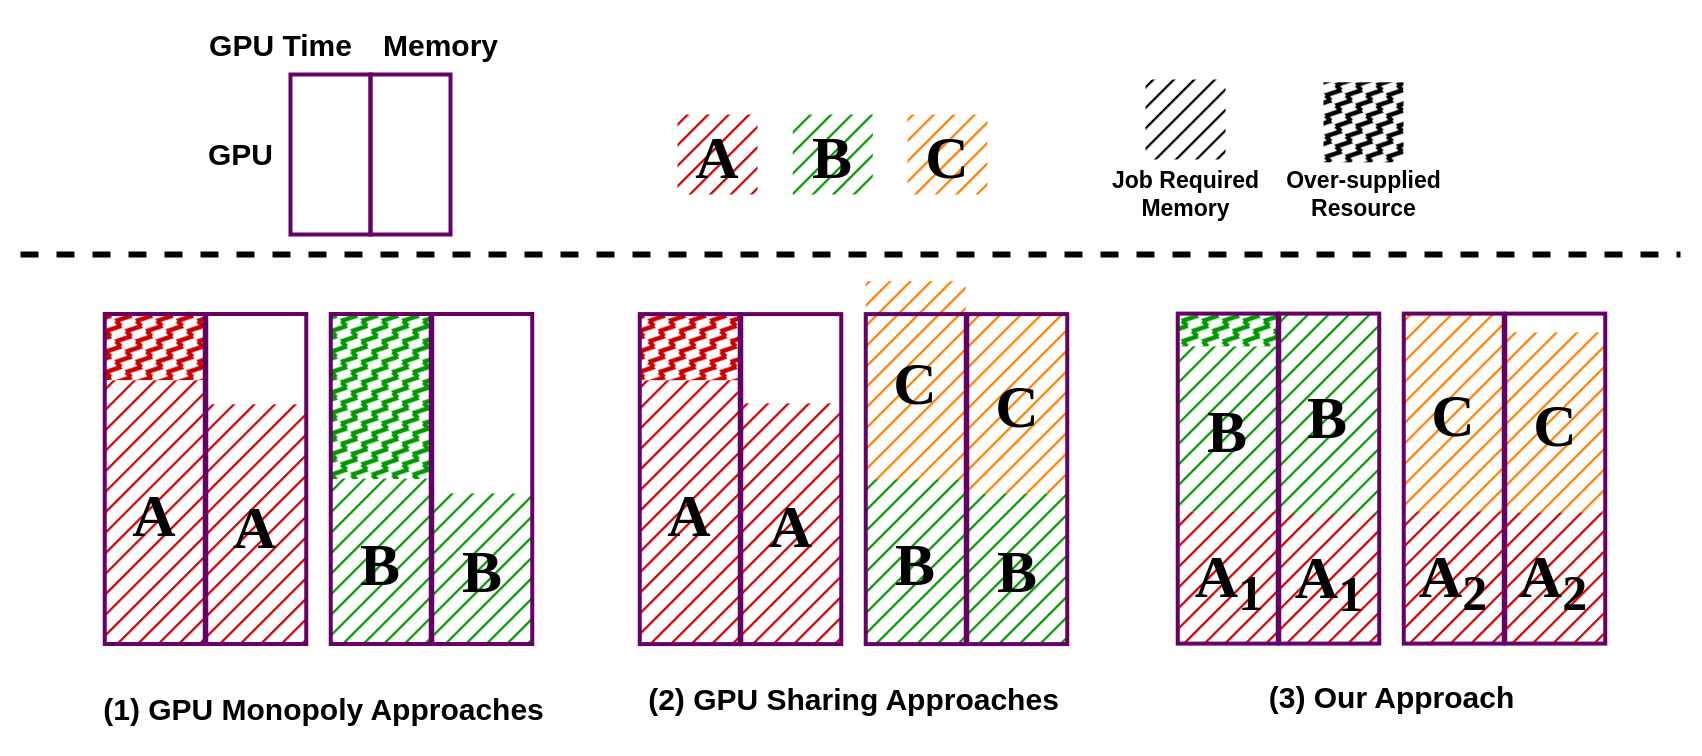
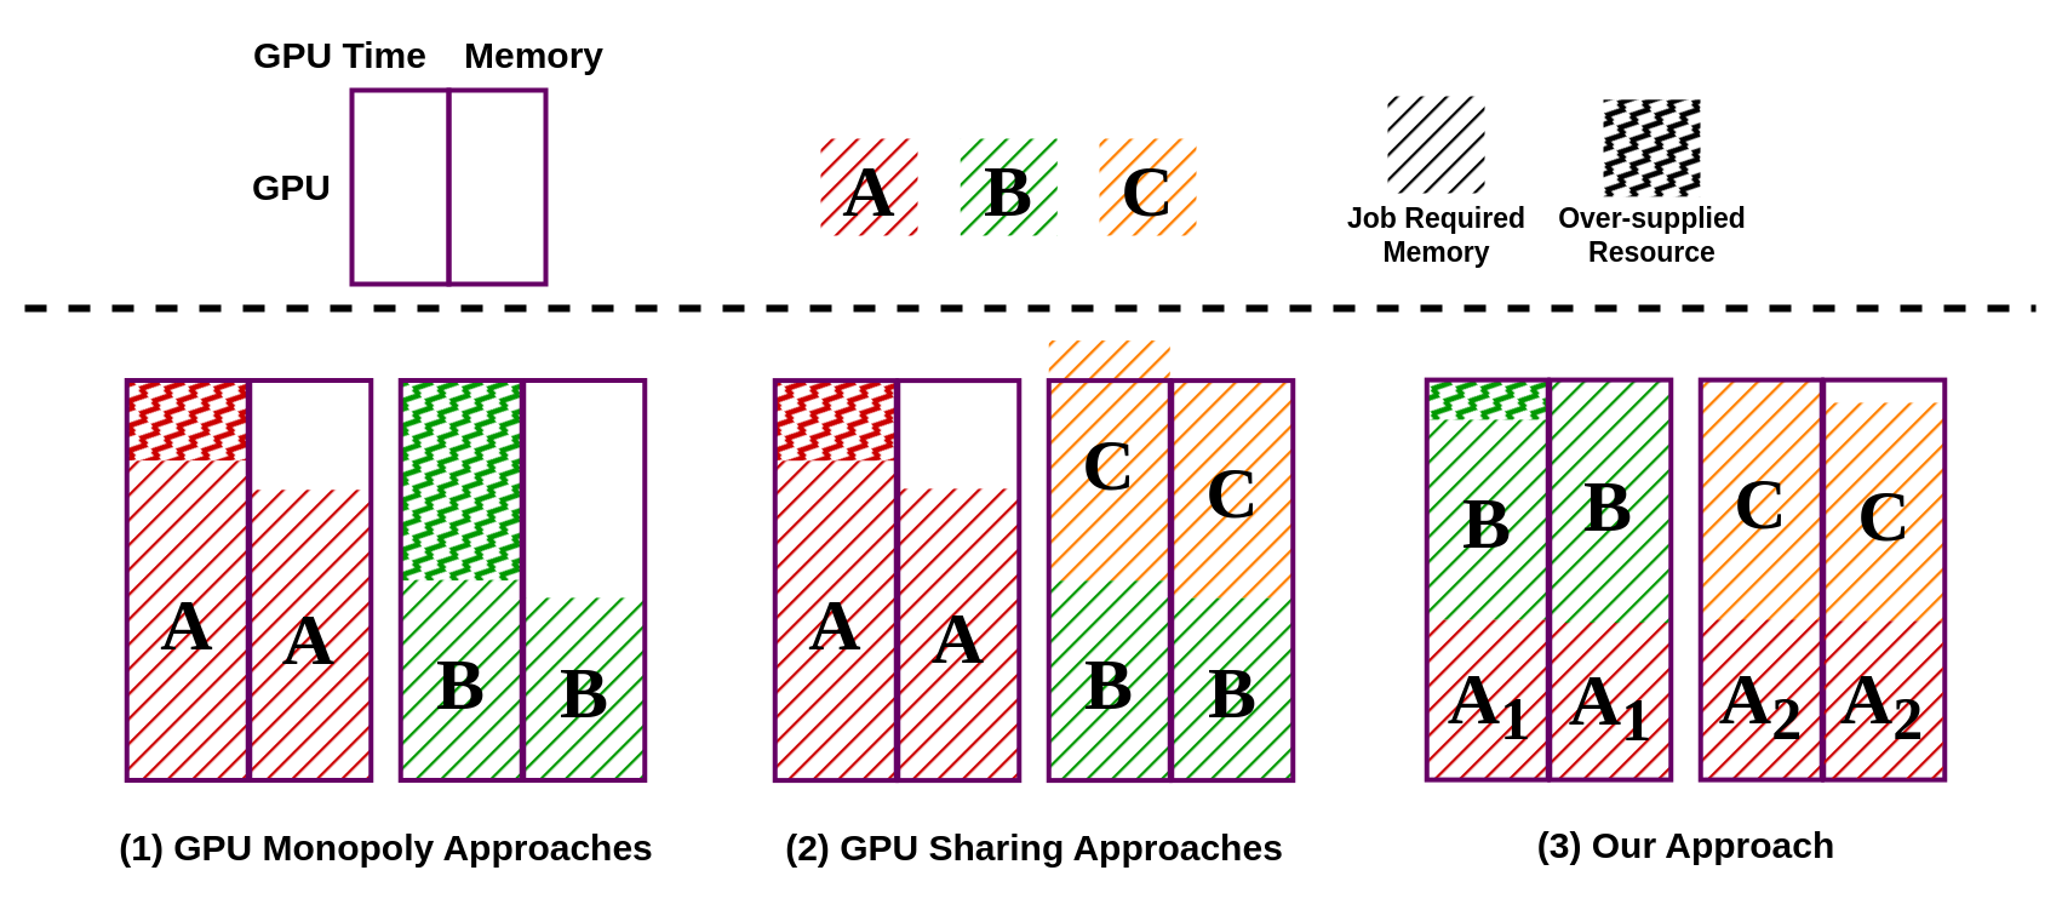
  <mxCell id="0" />
  <mxCell id="1" parent="0" />
  <mxCell id="2" value="&lt;font style=&quot;font-size: 60px;&quot;&gt;C&lt;/font&gt;" style="rounded=0;whiteSpace=wrap;html=1;strokeWidth=3;fillColor=#FF8000;fontColor=#000000;strokeColor=none;fillStyle=hatch;container=0;fontStyle=1;fontFamily=Arail;fontSize=70;" vertex="1" parent="1"><mxGeometry x="1504.75" y="331.9" width="100" height="180" as="geometry" /></mxCell>
  <mxCell id="3" value="" style="rounded=0;whiteSpace=wrap;html=1;strokeWidth=4;fillColor=none;strokeColor=#660066;" vertex="1" parent="1"><mxGeometry x="1504.75" y="313.1" width="100" height="330" as="geometry" /></mxCell>
  <mxCell id="4" value="&lt;font style=&quot;font-size: 60px;&quot;&gt;A&lt;sub&gt;1&lt;/sub&gt;&lt;/font&gt;" style="rounded=0;whiteSpace=wrap;html=1;strokeWidth=3;fillColor=#CC0000;fontColor=#000000;strokeColor=none;fillStyle=hatch;container=0;fontStyle=1;fontFamily=Arail;fontSize=70;" vertex="1" parent="1"><mxGeometry x="1278.75" y="512.9" width="100" height="130" as="geometry" /></mxCell>
  <mxCell id="5" value="&lt;font style=&quot;font-size: 60px;&quot;&gt;B&lt;/font&gt;" style="rounded=0;whiteSpace=wrap;html=1;strokeWidth=3;fillColor=#009900;fontColor=#000000;strokeColor=none;fillStyle=hatch;container=0;fontStyle=1;fontFamily=Arail;fontSize=70;" vertex="1" parent="1"><mxGeometry x="1277.25" y="313.7" width="100" height="200" as="geometry" /></mxCell>
  <mxCell id="6" value="&lt;font style=&quot;font-size: 60px;&quot;&gt;C&lt;/font&gt;" style="rounded=0;whiteSpace=wrap;html=1;strokeWidth=3;fillColor=#FF8000;fontColor=#000000;strokeColor=none;fillStyle=hatch;container=0;fontStyle=1;fontFamily=Arail;fontSize=70;" vertex="1" parent="1"><mxGeometry x="1403.25" y="313.1" width="100" height="198" as="geometry" /></mxCell>
  <mxCell id="7" value="&lt;font style=&quot;font-size: 60px;&quot;&gt;A&lt;sub&gt;1&lt;/sub&gt;&lt;/font&gt;" style="rounded=0;whiteSpace=wrap;html=1;strokeWidth=3;fillColor=#CC0000;fontColor=#000000;strokeColor=none;fillStyle=hatch;container=0;fontStyle=1;fontFamily=Arail;fontSize=70;gradientColor=none;" vertex="1" parent="1"><mxGeometry x="1178.75" y="510.9" width="100" height="132" as="geometry" /></mxCell>
  <mxCell id="8" value="&lt;font style=&quot;font-size: 60px;&quot;&gt;A&lt;sub&gt;2&lt;/sub&gt;&lt;/font&gt;" style="rounded=0;whiteSpace=wrap;html=1;strokeWidth=3;fillColor=#CC0000;fontColor=#000000;strokeColor=none;fillStyle=hatch;container=0;fontStyle=1;fontFamily=Arail;fontSize=70;gradientColor=none;" vertex="1" parent="1"><mxGeometry x="1403.25" y="510.9" width="100" height="132" as="geometry" /></mxCell>
  <mxCell id="9" value="&lt;font style=&quot;font-size: 60px;&quot;&gt;A&lt;sub&gt;2&lt;/sub&gt;&lt;/font&gt;" style="rounded=0;whiteSpace=wrap;html=1;strokeWidth=3;fillColor=#CC0000;fontColor=#000000;strokeColor=none;fillStyle=hatch;container=0;fontStyle=1;fontFamily=Arail;fontSize=70;" vertex="1" parent="1"><mxGeometry x="1503.25" y="511.9" width="100" height="130" as="geometry" /></mxCell>
  <mxCell id="10" value="&lt;font style=&quot;font-size: 60px;&quot;&gt;A&lt;/font&gt;" style="rounded=0;whiteSpace=wrap;html=1;strokeWidth=3;fillColor=#CC0000;fontColor=#000000;strokeColor=none;fillStyle=hatch;container=0;fontStyle=1;fontFamily=Arail;fontSize=70;" vertex="1" parent="1"><mxGeometry x="204.25" y="403.8" width="101" height="240" as="geometry" /></mxCell>
  <mxCell id="11" value="&lt;font style=&quot;font-size: 60px;&quot;&gt;A&lt;/font&gt;" style="rounded=0;whiteSpace=wrap;html=1;strokeWidth=3;fillColor=#CC0000;fontColor=#000000;strokeColor=none;fillStyle=hatch;container=0;fontStyle=1;fontFamily=Arail;fontSize=70;gradientColor=none;" vertex="1" parent="1"><mxGeometry x="104.25" y="379.8" width="100" height="264" as="geometry" /></mxCell>
  <mxCell id="12" value="" style="rounded=0;whiteSpace=wrap;html=1;strokeWidth=3;fillColor=#CC0000;fontColor=#000000;strokeColor=none;fillStyle=zigzag-line;container=0;fontStyle=1;fontFamily=Arail;fontSize=70;gradientColor=none;" vertex="1" parent="1"><mxGeometry x="104.25" y="313.6" width="100" height="66" as="geometry" /></mxCell>
  <mxCell id="13" value="&lt;font style=&quot;font-size: 60px;&quot;&gt;B&lt;/font&gt;" style="rounded=0;whiteSpace=wrap;html=1;strokeWidth=3;fillColor=#009900;fontColor=#000000;strokeColor=none;fillStyle=hatch;container=0;fontStyle=1;fontFamily=Arail;fontSize=70;" vertex="1" parent="1"><mxGeometry x="431.75" y="492.9" width="100" height="150" as="geometry" /></mxCell>
  <mxCell id="14" value="&lt;font style=&quot;font-size: 60px;&quot;&gt;B&lt;/font&gt;" style="rounded=0;whiteSpace=wrap;html=1;strokeWidth=3;fillColor=#009900;fontColor=#000000;strokeColor=none;fillStyle=hatch;container=0;fontStyle=1;fontFamily=Arail;fontSize=70;gradientColor=none;" vertex="1" parent="1"><mxGeometry x="330.25" y="478.1" width="100" height="165" as="geometry" /></mxCell>
  <mxCell id="15" value="" style="rounded=0;whiteSpace=wrap;html=1;strokeWidth=3;fillColor=#009900;fontColor=#000000;strokeColor=none;fillStyle=zigzag-line;container=0;fontStyle=1;fontFamily=Arail;fontSize=70;gradientColor=none;" vertex="1" parent="1"><mxGeometry x="330.25" y="313.6" width="100" height="165" as="geometry" /></mxCell>
  <mxCell id="16" value="&lt;font style=&quot;font-size: 60px;&quot;&gt;A&lt;/font&gt;" style="rounded=0;whiteSpace=wrap;html=1;strokeWidth=3;fillColor=#CC0000;fontColor=#000000;strokeColor=none;fillStyle=hatch;container=0;fontStyle=1;fontFamily=Arail;fontSize=70;gradientColor=none;" vertex="1" parent="1"><mxGeometry x="639.25" y="379.8" width="100" height="264" as="geometry" /></mxCell>
  <mxCell id="17" value="" style="rounded=0;whiteSpace=wrap;html=1;strokeWidth=3;fillColor=#CC0000;fontColor=#000000;strokeColor=none;fillStyle=zigzag-line;container=0;fontStyle=1;fontFamily=Arail;fontSize=70;gradientColor=none;" vertex="1" parent="1"><mxGeometry x="639.25" y="313.7" width="100" height="66" as="geometry" /></mxCell>
  <mxCell id="18" value="&lt;font style=&quot;font-size: 60px;&quot;&gt;A&lt;/font&gt;" style="rounded=0;whiteSpace=wrap;html=1;strokeWidth=3;fillColor=#CC0000;fontColor=#000000;strokeColor=none;fillStyle=hatch;container=0;fontStyle=1;fontFamily=Arail;fontSize=70;" vertex="1" parent="1"><mxGeometry x="739.75" y="402.9" width="101" height="240" as="geometry" /></mxCell>
  <mxCell id="19" value="&lt;font style=&quot;font-size: 60px;&quot;&gt;B&lt;/font&gt;" style="rounded=0;whiteSpace=wrap;html=1;strokeWidth=3;fillColor=#009900;fontColor=#000000;strokeColor=none;fillStyle=hatch;container=0;fontStyle=1;fontFamily=Arail;fontSize=70;" vertex="1" parent="1"><mxGeometry x="966.75" y="492.9" width="100" height="150" as="geometry" /></mxCell>
  <mxCell id="20" value="&lt;font style=&quot;font-size: 60px;&quot;&gt;B&lt;/font&gt;" style="rounded=0;whiteSpace=wrap;html=1;strokeWidth=3;fillColor=#009900;fontColor=#000000;strokeColor=none;fillStyle=hatch;container=0;fontStyle=1;fontFamily=Arail;fontSize=70;gradientColor=none;" vertex="1" parent="1"><mxGeometry x="865.25" y="478.7" width="100" height="165" as="geometry" /></mxCell>
  <mxCell id="21" value="&lt;font style=&quot;font-size: 60px;&quot;&gt;C&lt;/font&gt;" style="rounded=0;whiteSpace=wrap;html=1;strokeWidth=3;fillColor=#FF8000;fontColor=#000000;strokeColor=none;fillStyle=hatch;container=0;fontStyle=1;fontFamily=Arail;fontSize=70;" vertex="1" parent="1"><mxGeometry x="865.25" y="280.6" width="100" height="198" as="geometry" /></mxCell>
  <mxCell id="22" value="&lt;font style=&quot;font-size: 60px;&quot;&gt;C&lt;/font&gt;" style="rounded=0;whiteSpace=wrap;html=1;strokeWidth=3;fillColor=#FF8000;fontColor=#000000;strokeColor=none;fillStyle=hatch;container=0;fontStyle=1;fontFamily=Arail;fontSize=70;" vertex="1" parent="1"><mxGeometry x="966.75" y="312.9" width="100" height="180" as="geometry" /></mxCell>
  <mxCell id="23" value="" style="rounded=0;whiteSpace=wrap;html=1;strokeWidth=4;fillColor=none;strokeColor=#660066;" vertex="1" parent="1"><mxGeometry x="1278.75" y="313.1" width="100" height="330" as="geometry" /></mxCell>
  <mxCell id="24" value="&lt;font style=&quot;font-size: 60px;&quot;&gt;B&lt;/font&gt;" style="rounded=0;whiteSpace=wrap;html=1;strokeWidth=3;fillColor=#009900;fontColor=#000000;strokeColor=none;fillStyle=hatch;container=0;fontStyle=1;fontFamily=Arail;fontSize=70;gradientColor=none;" vertex="1" parent="1"><mxGeometry x="1177.25" y="345.9" width="100" height="165" as="geometry" /></mxCell>
  <mxCell id="25" value="" style="rounded=0;whiteSpace=wrap;html=1;strokeWidth=3;fillColor=#009900;fontColor=#000000;strokeColor=none;fillStyle=zigzag-line;container=0;fontStyle=1;fontFamily=Arail;fontSize=70;gradientColor=none;" vertex="1" parent="1"><mxGeometry x="1177.25" y="314" width="100" height="31.9" as="geometry" /></mxCell>
  <mxCell id="26" value="" style="endArrow=none;dashed=1;html=1;rounded=0;fontSize=70;strokeColor=#000000;strokeWidth=6;" edge="1" parent="1"><mxGeometry width="50" height="50" relative="1" as="geometry"><mxPoint x="20" y="254" as="sourcePoint" /><mxPoint x="1680" y="254" as="targetPoint" /></mxGeometry></mxCell>
  <mxCell id="27" value="&lt;font style=&quot;font-size: 60px;&quot;&gt;A&lt;/font&gt;" style="rounded=0;whiteSpace=wrap;html=1;strokeWidth=3;fillColor=#CC0000;fontColor=#000000;strokeColor=none;fillStyle=hatch;container=0;fontStyle=1;fontFamily=Arail;fontSize=70;" vertex="1" parent="1"><mxGeometry x="677" y="114" width="80" height="80" as="geometry" /></mxCell>
  <mxCell id="28" value="&lt;font style=&quot;font-size: 60px;&quot;&gt;B&lt;/font&gt;" style="rounded=0;whiteSpace=wrap;html=1;strokeWidth=3;fillColor=#009900;fontColor=#000000;strokeColor=none;fillStyle=hatch;container=0;fontStyle=1;fontFamily=Arail;fontSize=70;" vertex="1" parent="1"><mxGeometry x="792.25" y="114" width="80" height="80" as="geometry" /></mxCell>
- <mxCell id="29" value="&lt;font style=&quot;font-size: 30px;&quot;&gt;(1) GPU Monopoly Approaches&lt;/font&gt;" style="text;html=1;align=center;verticalAlign=middle;resizable=0;points=[];autosize=1;strokeColor=none;fillColor=none;fontStyle=1;fontSize=60;" vertex="1" parent="1"><mxGeometry x="93" y="653.8" width="460" height="90" as="geometry" /></mxCell>
+ <mxCell id="29" value="&lt;font style=&quot;font-size: 30px;&quot;&gt;(1) GPU Monopoly Approaches&lt;/font&gt;" style="text;html=1;align=center;verticalAlign=middle;resizable=0;points=[];autosize=1;strokeColor=none;fillColor=none;fontStyle=1;fontSize=60;" vertex="1" parent="1"><mxGeometry x="88" y="643.8" width="460" height="90" as="geometry" /></mxCell>
  <mxCell id="30" value="&lt;font style=&quot;font-size: 60px;&quot;&gt;C&lt;/font&gt;" style="rounded=0;whiteSpace=wrap;html=1;strokeWidth=3;fillColor=#FF8000;fontColor=#000000;strokeColor=none;fillStyle=hatch;container=0;fontStyle=1;fontFamily=Arail;fontSize=70;" vertex="1" parent="1"><mxGeometry x="907" y="114" width="80" height="80" as="geometry" /></mxCell>
  <mxCell id="31" value="GPU" style="text;html=1;align=center;verticalAlign=middle;resizable=0;points=[];autosize=1;strokeColor=none;fillColor=none;fontSize=30;fontStyle=1" vertex="1" parent="1"><mxGeometry x="194.999" y="129.001" width="90" height="50" as="geometry" /></mxCell>
  <mxCell id="32" value="" style="rounded=0;whiteSpace=wrap;html=1;strokeWidth=4;fillColor=none;strokeColor=#660066;" vertex="1" parent="1"><mxGeometry x="290" y="74" width="80" height="160" as="geometry" /></mxCell>
  <mxCell id="33" value="" style="rounded=0;whiteSpace=wrap;html=1;strokeWidth=3;fillColor=#000000;fontColor=#000000;strokeColor=none;fillStyle=hatch;container=0;fontStyle=1;fontFamily=Arail;fontSize=70;" vertex="1" parent="1"><mxGeometry x="1145" y="79" width="80" height="80" as="geometry" /></mxCell>
  <mxCell id="34" value="Job Required&lt;br style=&quot;font-size: 23px;&quot;&gt;Memory" style="text;html=1;align=center;verticalAlign=middle;resizable=0;points=[];autosize=1;strokeColor=none;fillColor=none;fontSize=23;fontStyle=1" vertex="1" parent="1"><mxGeometry x="1100" y="159" width="170" height="70" as="geometry" /></mxCell>
  <mxCell id="35" value="" style="rounded=0;whiteSpace=wrap;html=1;strokeWidth=3;fillColor=#000000;fontColor=#000000;strokeColor=none;fillStyle=zigzag-line;container=0;fontStyle=1;fontFamily=Arail;fontSize=70;" vertex="1" parent="1"><mxGeometry x="1323" y="81.8" width="80" height="80" as="geometry" /></mxCell>
  <mxCell id="36" value="Over-supplied&lt;br style=&quot;font-size: 23px;&quot;&gt;Resource" style="text;html=1;align=center;verticalAlign=middle;resizable=0;points=[];autosize=1;strokeColor=none;fillColor=none;fontSize=23;fontStyle=1" vertex="1" parent="1"><mxGeometry x="1273" y="159" width="180" height="70" as="geometry" /></mxCell>
  <mxCell id="37" value="" style="rounded=0;whiteSpace=wrap;html=1;strokeWidth=4;fillColor=none;strokeColor=#660066;" vertex="1" parent="1"><mxGeometry x="205.75" y="313.5" width="100" height="330" as="geometry" /></mxCell>
  <mxCell id="38" value="" style="rounded=0;whiteSpace=wrap;html=1;strokeWidth=4;fillColor=none;strokeColor=#660066;" vertex="1" parent="1"><mxGeometry x="104.25" y="313.5" width="100" height="330" as="geometry" /></mxCell>
  <mxCell id="39" value="" style="rounded=0;whiteSpace=wrap;html=1;strokeWidth=4;fillColor=none;strokeColor=#660066;" vertex="1" parent="1"><mxGeometry x="431.75" y="313.5" width="100" height="330" as="geometry" /></mxCell>
  <mxCell id="40" value="" style="rounded=0;whiteSpace=wrap;html=1;strokeWidth=4;fillColor=none;strokeColor=#660066;" vertex="1" parent="1"><mxGeometry x="330.25" y="313.5" width="100" height="330" as="geometry" /></mxCell>
  <mxCell id="41" value="" style="rounded=0;whiteSpace=wrap;html=1;strokeWidth=4;fillColor=none;strokeColor=#660066;" vertex="1" parent="1"><mxGeometry x="740.75" y="313.6" width="100" height="330" as="geometry" /></mxCell>
  <mxCell id="42" value="" style="rounded=0;whiteSpace=wrap;html=1;strokeWidth=4;fillColor=none;strokeColor=#660066;" vertex="1" parent="1"><mxGeometry x="639.25" y="313.6" width="100" height="330" as="geometry" /></mxCell>
  <mxCell id="43" value="" style="rounded=0;whiteSpace=wrap;html=1;strokeWidth=4;fillColor=none;strokeColor=#660066;" vertex="1" parent="1"><mxGeometry x="966.75" y="313.6" width="100" height="330" as="geometry" /></mxCell>
  <mxCell id="44" value="" style="rounded=0;whiteSpace=wrap;html=1;strokeWidth=4;fillColor=none;strokeColor=#660066;" vertex="1" parent="1"><mxGeometry x="865.25" y="313.6" width="100" height="330" as="geometry" /></mxCell>
  <mxCell id="45" value="" style="rounded=0;whiteSpace=wrap;html=1;strokeWidth=4;fillColor=none;strokeColor=#660066;" vertex="1" parent="1"><mxGeometry x="1177.25" y="313.1" width="100" height="330" as="geometry" /></mxCell>
  <mxCell id="46" value="" style="rounded=0;whiteSpace=wrap;html=1;strokeWidth=4;fillColor=none;strokeColor=#660066;" vertex="1" parent="1"><mxGeometry x="1403.25" y="313.1" width="100" height="330" as="geometry" /></mxCell>
  <mxCell id="47" value="&lt;font style=&quot;font-size: 30px;&quot;&gt;(2) GPU Sharing Approaches&lt;/font&gt;" style="text;html=1;align=center;verticalAlign=middle;resizable=0;points=[];autosize=1;strokeColor=none;fillColor=none;fontStyle=1;fontSize=60;" vertex="1" parent="1"><mxGeometry x="638" y="643.8" width="430" height="90" as="geometry" /></mxCell>
  <mxCell id="48" value="&lt;font style=&quot;font-size: 30px;&quot;&gt;(3) Our Approach&lt;/font&gt;" style="text;html=1;align=center;verticalAlign=middle;resizable=0;points=[];autosize=1;strokeColor=none;fillColor=none;fontStyle=1;fontSize=60;" vertex="1" parent="1"><mxGeometry x="1256" y="641.9" width="270" height="90" as="geometry" /></mxCell>
  <mxCell id="49" value="" style="rounded=0;whiteSpace=wrap;html=1;strokeWidth=4;fillColor=none;strokeColor=#660066;" vertex="1" parent="1"><mxGeometry x="370" y="74" width="80" height="160" as="geometry" /></mxCell>
  <mxCell id="50" value="GPU Time" style="text;html=1;align=center;verticalAlign=middle;resizable=0;points=[];autosize=1;strokeColor=none;fillColor=none;fontSize=30;fontStyle=1" vertex="1" parent="1"><mxGeometry x="194.999" y="20.201" width="170" height="50" as="geometry" /></mxCell>
  <mxCell id="51" value="Memory&lt;br&gt;" style="text;html=1;align=center;verticalAlign=middle;resizable=0;points=[];autosize=1;strokeColor=none;fillColor=none;fontSize=30;fontStyle=1" vertex="1" parent="1"><mxGeometry x="369.999" y="20.201" width="140" height="50" as="geometry" /></mxCell>
